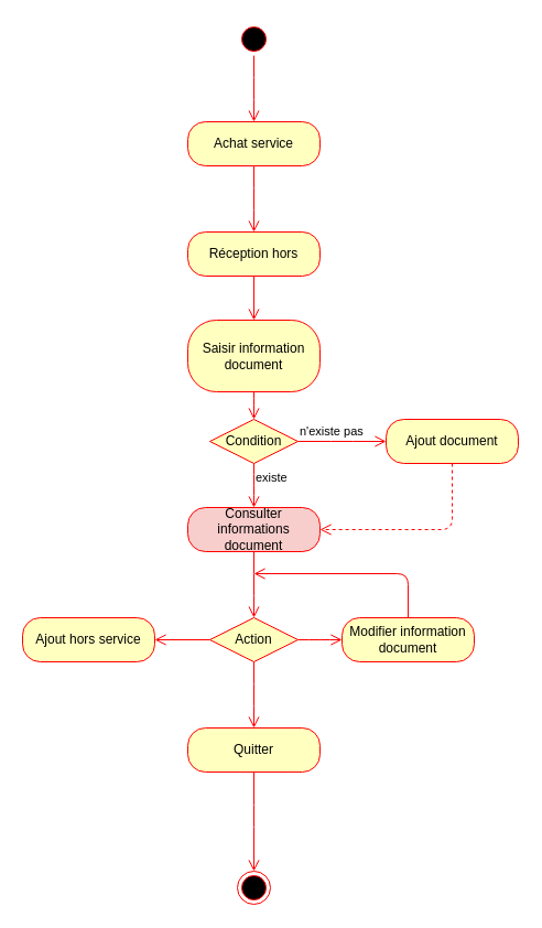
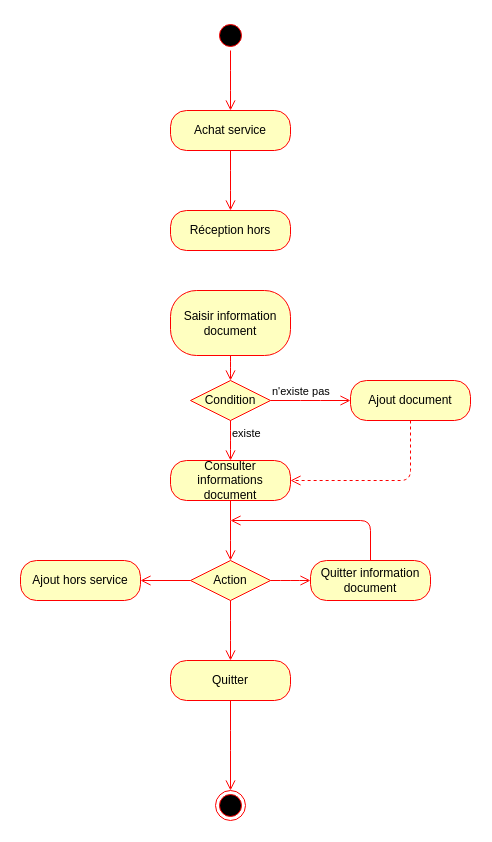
  <mxCell id="0" />
  <mxCell id="1" parent="0" />
  <mxCell id="2" value="Réception hors" style="rounded=1;whiteSpace=wrap;html=1;arcSize=40;fontColor=#000000;fillColor=#ffffc0;strokeColor=#ff0000;" vertex="1" parent="1"><mxGeometry x="170" y="210" width="120" height="40" as="geometry" /></mxCell>
- <mxCell id="3" value="" style="edgeStyle=orthogonalEdgeStyle;html=1;verticalAlign=bottom;endArrow=open;endSize=8;strokeColor=#ff0000;entryX=0.5;entryY=0;entryDx=0;entryDy=0;" edge="1" source="2" parent="1" target="4"><mxGeometry relative="1" as="geometry"><mxPoint x="230" y="200" as="targetPoint" /><Array as="points" /></mxGeometry></mxCell>
  <mxCell id="4" value="Saisir information document" style="rounded=1;whiteSpace=wrap;html=1;arcSize=40;fontColor=#000000;fillColor=#ffffc0;strokeColor=#ff0000;" vertex="1" parent="1"><mxGeometry x="170" y="290" width="120" height="65" as="geometry" /></mxCell>
  <mxCell id="5" value="" style="edgeStyle=orthogonalEdgeStyle;html=1;verticalAlign=bottom;endArrow=open;endSize=8;strokeColor=#ff0000;exitX=0.5;exitY=1;exitDx=0;exitDy=0;" edge="1" source="4" parent="1"><mxGeometry relative="1" as="geometry"><mxPoint x="230" y="380" as="targetPoint" /><mxPoint x="230" y="240" as="sourcePoint" /></mxGeometry></mxCell>
  <mxCell id="6" value="" style="ellipse;html=1;shape=startState;fillColor=#000000;strokeColor=#ff0000;" vertex="1" parent="1"><mxGeometry x="215" y="20" width="30" height="30" as="geometry" /></mxCell>
  <mxCell id="7" value="" style="edgeStyle=orthogonalEdgeStyle;html=1;verticalAlign=bottom;endArrow=open;endSize=8;strokeColor=#ff0000;" edge="1" source="6" parent="1"><mxGeometry relative="1" as="geometry"><mxPoint x="230" y="110" as="targetPoint" /></mxGeometry></mxCell>
  <mxCell id="8" value="Achat service" style="rounded=1;whiteSpace=wrap;html=1;arcSize=40;fontColor=#000000;fillColor=#ffffc0;strokeColor=#ff0000;" vertex="1" parent="1"><mxGeometry x="170" y="110" width="120" height="40" as="geometry" /></mxCell>
  <mxCell id="9" value="" style="edgeStyle=orthogonalEdgeStyle;html=1;verticalAlign=bottom;endArrow=open;endSize=8;strokeColor=#ff0000;" edge="1" source="8" parent="1"><mxGeometry relative="1" as="geometry"><mxPoint x="230" y="210" as="targetPoint" /></mxGeometry></mxCell>
  <mxCell id="10" value="Condition" style="rhombus;whiteSpace=wrap;html=1;fillColor=#ffffc0;strokeColor=#ff0000;" vertex="1" parent="1"><mxGeometry x="190" y="380" width="80" height="40" as="geometry" /></mxCell>
  <mxCell id="11" value="n'existe pas" style="edgeStyle=orthogonalEdgeStyle;html=1;align=left;verticalAlign=bottom;endArrow=open;endSize=8;strokeColor=#ff0000;" edge="1" source="10" parent="1"><mxGeometry x="-1" relative="1" as="geometry"><mxPoint x="350" y="400" as="targetPoint" /></mxGeometry></mxCell>
  <mxCell id="12" value="existe" style="edgeStyle=orthogonalEdgeStyle;html=1;align=left;verticalAlign=top;endArrow=open;endSize=8;strokeColor=#ff0000;" edge="1" source="10" parent="1"><mxGeometry x="-1" relative="1" as="geometry"><mxPoint x="230" y="460" as="targetPoint" /></mxGeometry></mxCell>
  <mxCell id="13" value="Ajout document" style="rounded=1;whiteSpace=wrap;html=1;arcSize=40;fontColor=#000000;fillColor=#ffffc0;strokeColor=#ff0000;" vertex="1" parent="1"><mxGeometry x="350" y="380" width="120" height="40" as="geometry" /></mxCell>
  <mxCell id="14" value="" style="edgeStyle=orthogonalEdgeStyle;html=1;verticalAlign=bottom;endArrow=open;endSize=8;strokeColor=#ff0000;entryX=1;entryY=0.5;entryDx=0;entryDy=0;dashed=1;" edge="1" source="13" parent="1" target="15"><mxGeometry relative="1" as="geometry"><mxPoint x="410" y="460" as="targetPoint" /><Array as="points"><mxPoint x="410" y="480" /></Array></mxGeometry></mxCell>
- <mxCell id="15" value="Consulter informations document" style="rounded=1;whiteSpace=wrap;html=1;arcSize=40;fontColor=#000000;fillColor=#f8cecc;strokeColor=#ff0000;" vertex="1" parent="1"><mxGeometry x="170" y="460" width="120" height="40" as="geometry" /></mxCell>
+ <mxCell id="15" value="Consulter informations document" style="rounded=1;whiteSpace=wrap;html=1;arcSize=40;fontColor=#000000;fillColor=#ffffc0;strokeColor=#ff0000;" vertex="1" parent="1"><mxGeometry x="170" y="460" width="120" height="40" as="geometry" /></mxCell>
  <mxCell id="16" value="" style="edgeStyle=orthogonalEdgeStyle;html=1;verticalAlign=bottom;endArrow=open;endSize=8;strokeColor=#ff0000;" edge="1" source="15" parent="1"><mxGeometry relative="1" as="geometry"><mxPoint x="230" y="560" as="targetPoint" /></mxGeometry></mxCell>
  <mxCell id="17" value="Action" style="rhombus;whiteSpace=wrap;html=1;fillColor=#ffffc0;strokeColor=#ff0000;" vertex="1" parent="1"><mxGeometry x="190" y="560" width="80" height="40" as="geometry" /></mxCell>
  <mxCell id="18" value="" style="edgeStyle=orthogonalEdgeStyle;html=1;align=left;verticalAlign=bottom;endArrow=open;endSize=8;strokeColor=#ff0000;" edge="1" source="17" parent="1"><mxGeometry x="-1" relative="1" as="geometry"><mxPoint x="310" y="580" as="targetPoint" /></mxGeometry></mxCell>
  <mxCell id="19" value="" style="edgeStyle=orthogonalEdgeStyle;html=1;align=left;verticalAlign=top;endArrow=open;endSize=8;strokeColor=#ff0000;" edge="1" source="17" parent="1"><mxGeometry x="-1" relative="1" as="geometry"><mxPoint x="230" y="660" as="targetPoint" /></mxGeometry></mxCell>
- <mxCell id="20" value="Modifier information document" style="rounded=1;whiteSpace=wrap;html=1;arcSize=40;fontColor=#000000;fillColor=#ffffc0;strokeColor=#ff0000;" vertex="1" parent="1"><mxGeometry x="310" y="560" width="120" height="40" as="geometry" /></mxCell>
+ <mxCell id="20" value="Quitter information document" style="rounded=1;whiteSpace=wrap;html=1;arcSize=40;fontColor=#000000;fillColor=#ffffc0;strokeColor=#ff0000;" vertex="1" parent="1"><mxGeometry x="310" y="560" width="120" height="40" as="geometry" /></mxCell>
  <mxCell id="21" value="" style="edgeStyle=orthogonalEdgeStyle;html=1;verticalAlign=bottom;endArrow=open;endSize=8;strokeColor=#ff0000;" edge="1" source="20" parent="1"><mxGeometry relative="1" as="geometry"><mxPoint x="230" y="520" as="targetPoint" /><Array as="points"><mxPoint x="370" y="520" /></Array></mxGeometry></mxCell>
  <mxCell id="22" value="Ajout hors service" style="rounded=1;whiteSpace=wrap;html=1;arcSize=40;fontColor=#000000;fillColor=#ffffc0;strokeColor=#ff0000;" vertex="1" parent="1"><mxGeometry x="20" y="560" width="120" height="40" as="geometry" /></mxCell>
  <mxCell id="23" value="" style="edgeStyle=orthogonalEdgeStyle;html=1;align=left;verticalAlign=bottom;endArrow=open;endSize=8;strokeColor=#ff0000;exitX=0;exitY=0.5;exitDx=0;exitDy=0;" edge="1" parent="1" source="17"><mxGeometry x="-1" relative="1" as="geometry"><mxPoint x="140" y="580" as="targetPoint" /><mxPoint x="280" y="590" as="sourcePoint" /><Array as="points"><mxPoint x="140" y="580" /></Array></mxGeometry></mxCell>
  <mxCell id="24" value="Quitter" style="rounded=1;whiteSpace=wrap;html=1;arcSize=40;fontColor=#000000;fillColor=#ffffc0;strokeColor=#ff0000;" vertex="1" parent="1"><mxGeometry x="170" y="660" width="120" height="40" as="geometry" /></mxCell>
  <mxCell id="25" value="" style="edgeStyle=orthogonalEdgeStyle;html=1;align=left;verticalAlign=bottom;endArrow=open;endSize=8;strokeColor=#ff0000;exitX=0.5;exitY=1;exitDx=0;exitDy=0;entryX=0.5;entryY=0;entryDx=0;entryDy=0;" edge="1" parent="1" source="24" target="26"><mxGeometry x="-1" relative="1" as="geometry"><mxPoint x="-20" y="580" as="targetPoint" /><mxPoint x="200" y="590" as="sourcePoint" /><Array as="points"><mxPoint x="230" y="740" /><mxPoint x="230" y="740" /></Array></mxGeometry></mxCell>
  <mxCell id="26" value="" style="ellipse;html=1;shape=endState;fillColor=#000000;strokeColor=#ff0000;" vertex="1" parent="1"><mxGeometry x="215" y="790" width="30" height="30" as="geometry" /></mxCell>
